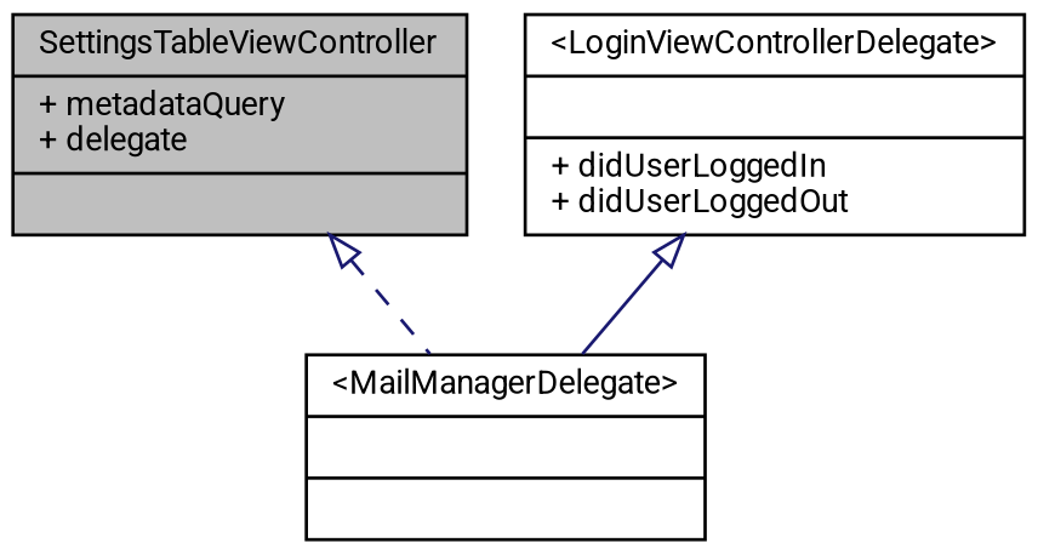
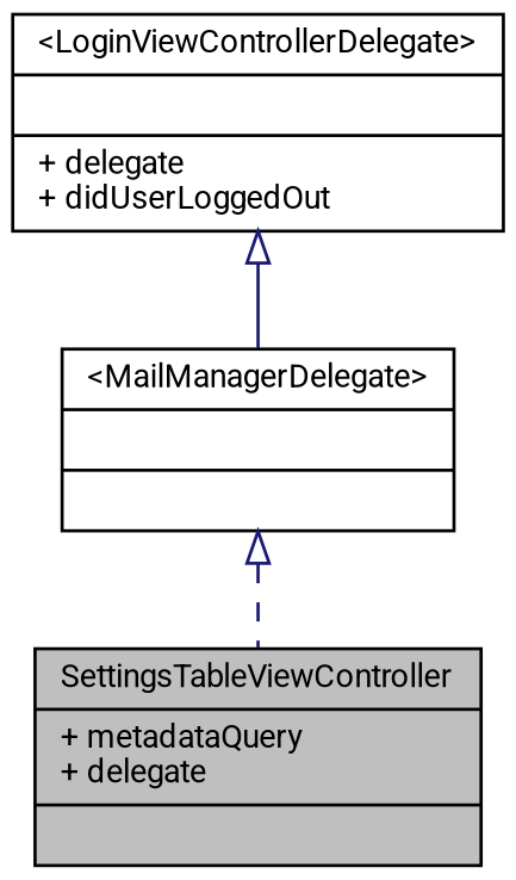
  digraph {
    fontname=Roboto
    node [color=black fillcolor=white fontname=Roboto fontsize=10 shape=record style=filled]
    edge [arrowtail=empty color=midnightblue dir=back fontname=Roboto fontsize=10 labelfontname=Helvetica labelfontsize=10]
    n1 [fillcolor=grey75 fontcolor=black height=0.2 label="{SettingsTableViewController\n|+ metadataQuery\l+ delegate\l|}" width=0.4]
    n2 [height=0.2 label="{\<MailManagerDelegate\>\n||}" width=0.4]
-   n3 [height=0.2 label="{\<LoginViewControllerDelegate\>\n||+ didUserLoggedIn\l+ didUserLoggedOut\l}" width=0.4]
-   n1 -> n2 [style=dashed]
+   n3 [height=0.2 label="{\<LoginViewControllerDelegate\>\n||+ delegate\l+ didUserLoggedOut\l}" width=0.4]
+   n2 -> n1 [style=dashed]
    n3 -> n2 [style=solid]
  }
